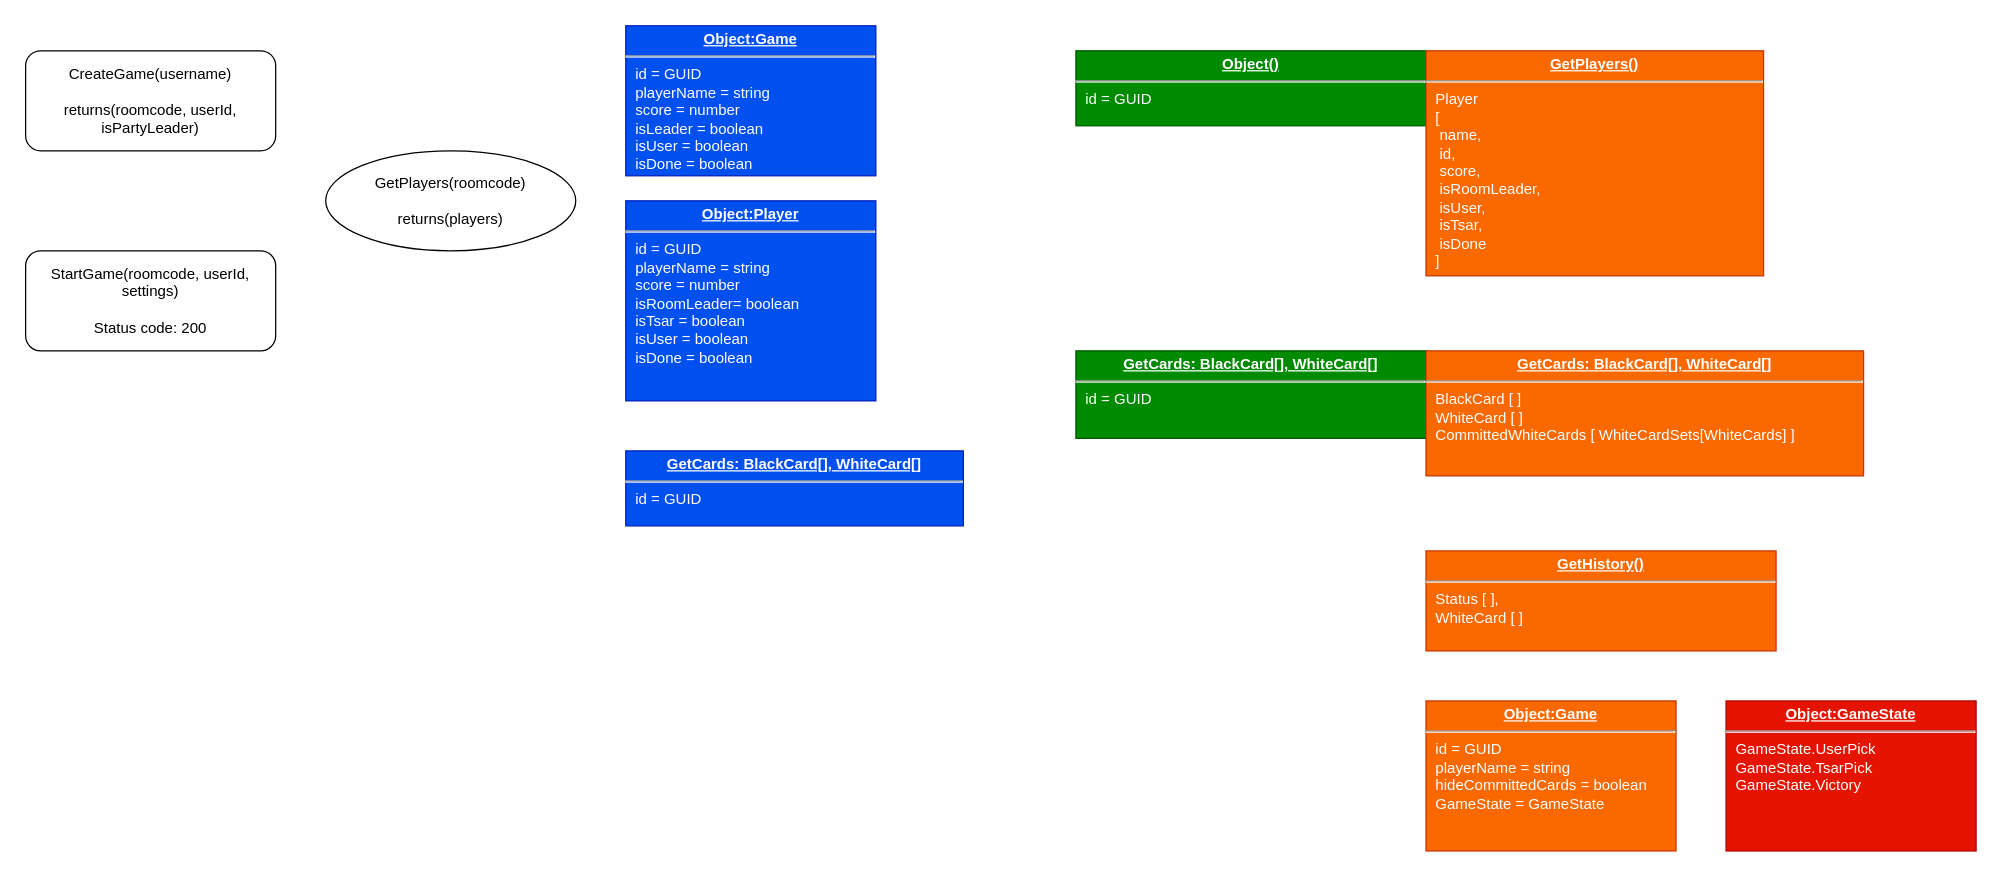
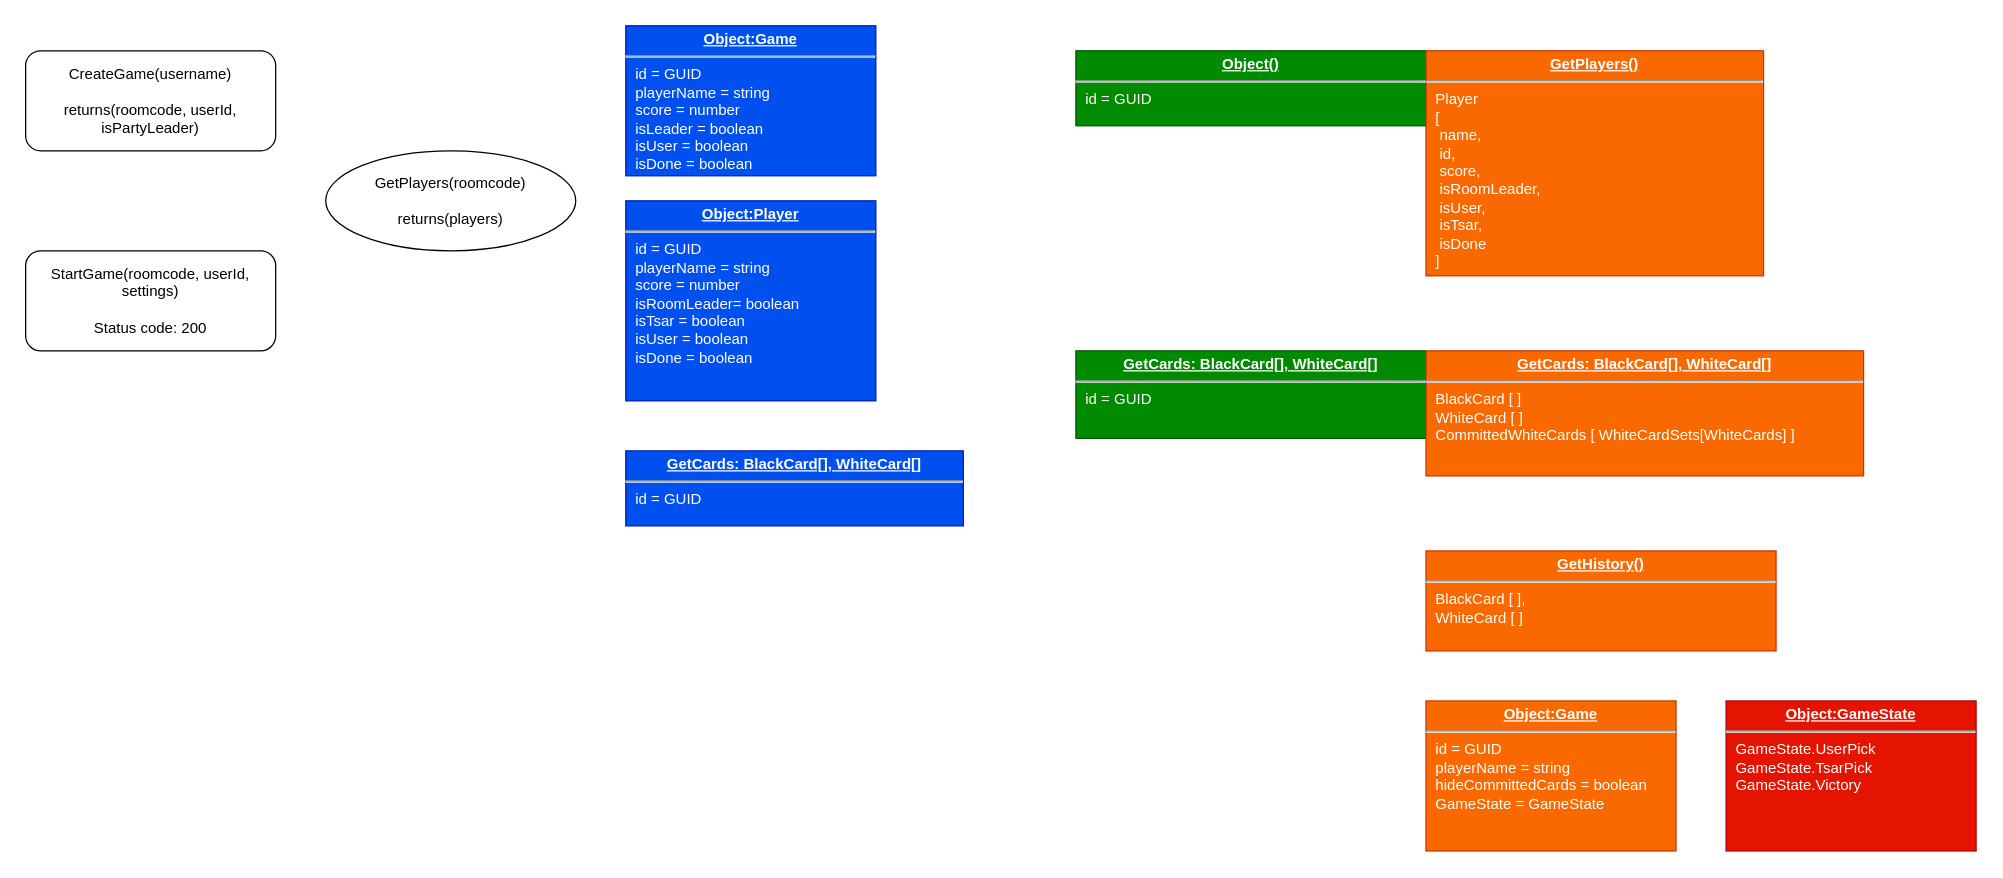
  <mxCell id="0" />
  <mxCell id="1" parent="0" />
  <mxCell id="2" value="CreateGame(username)&lt;br&gt;&lt;br&gt;returns(roomcode, userId, isPartyLeader)" style="rounded=1;whiteSpace=wrap;html=1;" parent="1" vertex="1"><mxGeometry x="20" y="40" width="200" height="80" as="geometry" /></mxCell>
  <mxCell id="3" value="GetPlayers(roomcode)&lt;br&gt;&lt;br&gt;returns(players)" style="ellipse;whiteSpace=wrap;html=1;" parent="1" vertex="1"><mxGeometry x="260" y="120" width="200" height="80" as="geometry" /></mxCell>
  <mxCell id="4" value="StartGame(roomcode, userId, settings)&lt;br&gt;&lt;br&gt;Status code: 200" style="rounded=1;whiteSpace=wrap;html=1;" parent="1" vertex="1"><mxGeometry x="20" y="200" width="200" height="80" as="geometry" /></mxCell>
  <mxCell id="5" value="&lt;p style=&quot;margin: 0px ; margin-top: 4px ; text-align: center ; text-decoration: underline&quot;&gt;&lt;b&gt;Object:Player&lt;/b&gt;&lt;/p&gt;&lt;hr&gt;&lt;p style=&quot;margin: 0px ; margin-left: 8px&quot;&gt;id = GUID&lt;/p&gt;&lt;p style=&quot;margin: 0px ; margin-left: 8px&quot;&gt;playerName = string&lt;/p&gt;&lt;p style=&quot;margin: 0px ; margin-left: 8px&quot;&gt;score = number&lt;/p&gt;&lt;p style=&quot;margin: 0px ; margin-left: 8px&quot;&gt;isRoomLeader= boolean&lt;/p&gt;&lt;p style=&quot;margin: 0px ; margin-left: 8px&quot;&gt;isTsar = boolean&lt;/p&gt;&lt;p style=&quot;margin: 0px ; margin-left: 8px&quot;&gt;isUser = boolean&lt;/p&gt;&lt;p style=&quot;margin: 0px ; margin-left: 8px&quot;&gt;isDone = boolean&lt;/p&gt;" style="verticalAlign=top;align=left;overflow=fill;fontSize=12;fontFamily=Helvetica;html=1;fillColor=#0050ef;strokeColor=#001DBC;fontColor=#ffffff;" vertex="1" parent="1"><mxGeometry x="500" y="160" width="200" height="160" as="geometry" /></mxCell>
  <mxCell id="6" value="&lt;p style=&quot;margin: 0px ; margin-top: 4px ; text-align: center ; text-decoration: underline&quot;&gt;&lt;b&gt;Object:Game&lt;/b&gt;&lt;/p&gt;&lt;hr&gt;&lt;p style=&quot;margin: 0px ; margin-left: 8px&quot;&gt;id = GUID&lt;/p&gt;&lt;p style=&quot;margin: 0px ; margin-left: 8px&quot;&gt;playerName = string&lt;/p&gt;&lt;p style=&quot;margin: 0px ; margin-left: 8px&quot;&gt;score = number&lt;/p&gt;&lt;p style=&quot;margin: 0px ; margin-left: 8px&quot;&gt;isLeader = boolean&lt;/p&gt;&lt;p style=&quot;margin: 0px ; margin-left: 8px&quot;&gt;isUser = boolean&lt;/p&gt;&lt;p style=&quot;margin: 0px ; margin-left: 8px&quot;&gt;isDone = boolean&lt;/p&gt;&lt;p style=&quot;margin: 0px ; margin-left: 8px&quot;&gt;&lt;br&gt;&lt;/p&gt;" style="verticalAlign=top;align=left;overflow=fill;fontSize=12;fontFamily=Helvetica;html=1;fillColor=#0050ef;strokeColor=#001DBC;fontColor=#ffffff;" vertex="1" parent="1"><mxGeometry x="500" y="20" width="200" height="120" as="geometry" /></mxCell>
  <mxCell id="7" value="&lt;p style=&quot;margin: 0px ; margin-top: 4px ; text-align: center ; text-decoration: underline&quot;&gt;&lt;b&gt;GetCards: BlackCard[], WhiteCard[]&lt;/b&gt;&lt;/p&gt;&lt;hr&gt;&lt;p style=&quot;margin: 0px ; margin-left: 8px&quot;&gt;id = GUID&lt;/p&gt;&lt;p style=&quot;margin: 0px ; margin-left: 8px&quot;&gt;&lt;br&gt;&lt;/p&gt;" style="verticalAlign=top;align=left;overflow=fill;fontSize=12;fontFamily=Helvetica;html=1;fillColor=#0050ef;strokeColor=#001DBC;fontColor=#ffffff;" vertex="1" parent="1"><mxGeometry x="500" y="360" width="270" height="60" as="geometry" /></mxCell>
  <mxCell id="8" value="&lt;p style=&quot;margin: 0px ; margin-top: 4px ; text-align: center ; text-decoration: underline&quot;&gt;&lt;b&gt;GetCards: BlackCard[], WhiteCard[]&lt;/b&gt;&lt;/p&gt;&lt;hr&gt;&lt;p style=&quot;margin: 0px ; margin-left: 8px&quot;&gt;id = GUID&lt;/p&gt;" style="verticalAlign=top;align=left;overflow=fill;fontSize=12;fontFamily=Helvetica;html=1;fillColor=#008a00;strokeColor=#005700;fontColor=#ffffff;" vertex="1" parent="1"><mxGeometry x="860" y="280" width="280" height="70" as="geometry" /></mxCell>
  <mxCell id="9" value="&lt;p style=&quot;margin: 0px ; margin-top: 4px ; text-align: center ; text-decoration: underline&quot;&gt;&lt;b&gt;Object()&lt;/b&gt;&lt;/p&gt;&lt;hr&gt;&lt;p style=&quot;margin: 0px ; margin-left: 8px&quot;&gt;id = GUID&lt;/p&gt;&lt;p style=&quot;margin: 0px ; margin-left: 8px&quot;&gt;&lt;br&gt;&lt;/p&gt;" style="verticalAlign=top;align=left;overflow=fill;fontSize=12;fontFamily=Helvetica;html=1;fillColor=#008a00;strokeColor=#005700;fontColor=#ffffff;" vertex="1" parent="1"><mxGeometry x="860" y="40" width="280" height="60" as="geometry" /></mxCell>
  <mxCell id="10" value="&lt;p style=&quot;margin: 0px ; margin-top: 4px ; text-align: center ; text-decoration: underline&quot;&gt;&lt;b&gt;GetPlayers()&lt;/b&gt;&lt;/p&gt;&lt;hr&gt;&lt;p style=&quot;margin: 0px ; margin-left: 8px&quot;&gt;Player&amp;nbsp;&lt;/p&gt;&lt;p style=&quot;margin: 0px ; margin-left: 8px&quot;&gt;[&lt;/p&gt;&lt;p style=&quot;margin: 0px ; margin-left: 8px&quot;&gt;&amp;nbsp;name,&lt;/p&gt;&lt;p style=&quot;margin: 0px ; margin-left: 8px&quot;&gt;&amp;nbsp;id,&lt;/p&gt;&lt;p style=&quot;margin: 0px ; margin-left: 8px&quot;&gt;&amp;nbsp;score,&lt;/p&gt;&lt;p style=&quot;margin: 0px ; margin-left: 8px&quot;&gt;&amp;nbsp;isRoomLeader,&lt;/p&gt;&lt;p style=&quot;margin: 0px ; margin-left: 8px&quot;&gt;&amp;nbsp;isUser,&lt;/p&gt;&lt;p style=&quot;margin: 0px ; margin-left: 8px&quot;&gt;&amp;nbsp;isTsar,&lt;/p&gt;&lt;p style=&quot;margin: 0px ; margin-left: 8px&quot;&gt;&amp;nbsp;isDone&lt;/p&gt;&lt;p style=&quot;margin: 0px ; margin-left: 8px&quot;&gt;]&lt;/p&gt;&lt;p style=&quot;margin: 0px ; margin-left: 8px&quot;&gt;&lt;br&gt;&lt;/p&gt;" style="verticalAlign=top;align=left;overflow=fill;fontSize=12;fontFamily=Helvetica;html=1;fillColor=#fa6800;strokeColor=#C73500;fontColor=#ffffff;" vertex="1" parent="1"><mxGeometry x="1140" y="40" width="270" height="180" as="geometry" /></mxCell>
  <mxCell id="11" value="&lt;p style=&quot;margin: 0px ; margin-top: 4px ; text-align: center ; text-decoration: underline&quot;&gt;&lt;b&gt;GetCards: BlackCard[], WhiteCard[]&lt;/b&gt;&lt;/p&gt;&lt;hr&gt;&lt;p style=&quot;margin: 0px ; margin-left: 8px&quot;&gt;BlackCard [ ]&lt;/p&gt;&lt;p style=&quot;margin: 0px ; margin-left: 8px&quot;&gt;WhiteCard [ ]&lt;br&gt;CommittedWhiteCards [ WhiteCardSets[WhiteCards] ]&lt;/p&gt;" style="verticalAlign=top;align=left;overflow=fill;fontSize=12;fontFamily=Helvetica;html=1;fillColor=#fa6800;strokeColor=#C73500;fontColor=#ffffff;" vertex="1" parent="1"><mxGeometry x="1140" y="280" width="350" height="100" as="geometry" /></mxCell>
- <mxCell id="12" value="&lt;p style=&quot;margin: 0px ; margin-top: 4px ; text-align: center ; text-decoration: underline&quot;&gt;&lt;b&gt;GetHistory()&lt;/b&gt;&lt;/p&gt;&lt;hr&gt;&lt;p style=&quot;margin: 0px ; margin-left: 8px&quot;&gt;Status [ ],&lt;/p&gt;&lt;p style=&quot;margin: 0px ; margin-left: 8px&quot;&gt;WhiteCard [ ]&lt;/p&gt;" style="verticalAlign=top;align=left;overflow=fill;fontSize=12;fontFamily=Helvetica;html=1;fillColor=#fa6800;strokeColor=#C73500;fontColor=#ffffff;" vertex="1" parent="1"><mxGeometry x="1140" y="440" width="280" height="80" as="geometry" /></mxCell>
+ <mxCell id="12" value="&lt;p style=&quot;margin: 0px ; margin-top: 4px ; text-align: center ; text-decoration: underline&quot;&gt;&lt;b&gt;GetHistory()&lt;/b&gt;&lt;/p&gt;&lt;hr&gt;&lt;p style=&quot;margin: 0px ; margin-left: 8px&quot;&gt;BlackCard [ ],&lt;/p&gt;&lt;p style=&quot;margin: 0px ; margin-left: 8px&quot;&gt;WhiteCard [ ]&lt;/p&gt;" style="verticalAlign=top;align=left;overflow=fill;fontSize=12;fontFamily=Helvetica;html=1;fillColor=#fa6800;strokeColor=#C73500;fontColor=#ffffff;" vertex="1" parent="1"><mxGeometry x="1140" y="440" width="280" height="80" as="geometry" /></mxCell>
  <mxCell id="13" value="&lt;p style=&quot;margin: 0px ; margin-top: 4px ; text-align: center ; text-decoration: underline&quot;&gt;&lt;b&gt;Object:Game&lt;/b&gt;&lt;/p&gt;&lt;hr&gt;&lt;p style=&quot;margin: 0px ; margin-left: 8px&quot;&gt;id = GUID&lt;/p&gt;&lt;p style=&quot;margin: 0px ; margin-left: 8px&quot;&gt;playerName = string&lt;/p&gt;&lt;p style=&quot;margin: 0px ; margin-left: 8px&quot;&gt;hideCommittedCards = boolean&lt;/p&gt;&lt;p style=&quot;margin: 0px ; margin-left: 8px&quot;&gt;GameState = GameState&lt;/p&gt;&lt;p style=&quot;margin: 0px ; margin-left: 8px&quot;&gt;&lt;br&gt;&lt;/p&gt;" style="verticalAlign=top;align=left;overflow=fill;fontSize=12;fontFamily=Helvetica;html=1;fillColor=#fa6800;strokeColor=#C73500;fontColor=#ffffff;" vertex="1" parent="1"><mxGeometry x="1140" y="560" width="200" height="120" as="geometry" /></mxCell>
  <mxCell id="14" value="&lt;p style=&quot;margin: 0px ; margin-top: 4px ; text-align: center ; text-decoration: underline&quot;&gt;&lt;b&gt;Object:GameState&lt;/b&gt;&lt;/p&gt;&lt;hr&gt;&lt;p style=&quot;margin: 0px ; margin-left: 8px&quot;&gt;GameState.UserPick&lt;/p&gt;&lt;p style=&quot;margin: 0px ; margin-left: 8px&quot;&gt;GameState.TsarPick&lt;/p&gt;&lt;p style=&quot;margin: 0px ; margin-left: 8px&quot;&gt;GameState.Victory&lt;/p&gt;" style="verticalAlign=top;align=left;overflow=fill;fontSize=12;fontFamily=Helvetica;html=1;fillColor=#e51400;strokeColor=#B20000;fontColor=#ffffff;" vertex="1" parent="1"><mxGeometry x="1380" y="560" width="200" height="120" as="geometry" /></mxCell>
